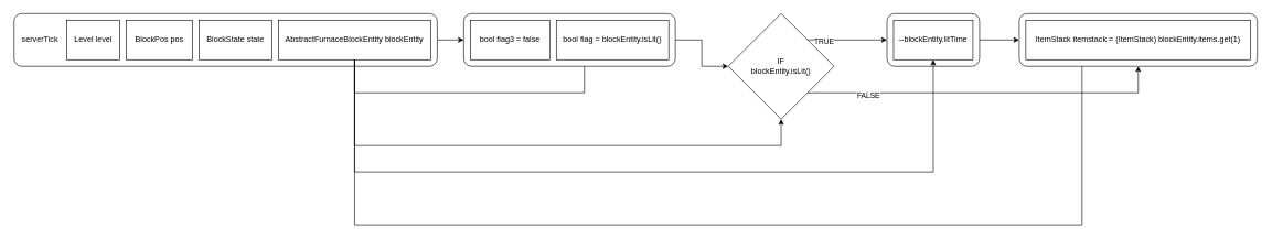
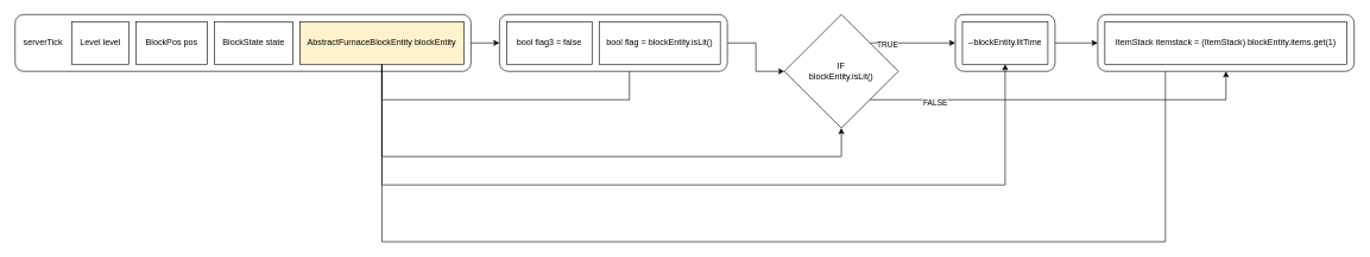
  <mxCell id="0" />
  <mxCell id="1" parent="0" />
  <mxCell id="2" style="edgeStyle=orthogonalEdgeStyle;rounded=0;orthogonalLoop=1;jettySize=auto;html=1;exitX=1;exitY=0.5;exitDx=0;exitDy=0;entryX=0;entryY=0.5;entryDx=0;entryDy=0;" edge="1" parent="1" target="13"><mxGeometry relative="1" as="geometry"><mxPoint x="700" y="60" as="sourcePoint" /></mxGeometry></mxCell>
  <mxCell id="3" style="edgeStyle=orthogonalEdgeStyle;rounded=0;orthogonalLoop=1;jettySize=auto;html=1;exitX=1;exitY=0.5;exitDx=0;exitDy=0;entryX=0;entryY=0.5;entryDx=0;entryDy=0;" edge="1" parent="1" source="4" target="13"><mxGeometry relative="1" as="geometry" /></mxCell>
  <mxCell id="4" value="&lt;div&gt;serverTick&lt;/div&gt;" style="rounded=1;whiteSpace=wrap;html=1;align=left;spacingLeft=10;" parent="1" vertex="1"><mxGeometry x="20" y="20" width="640" height="80" as="geometry" /></mxCell>
  <mxCell id="5" value="Level level" style="rounded=0;whiteSpace=wrap;html=1;" parent="1" vertex="1"><mxGeometry x="100" y="30" width="80" height="60" as="geometry" /></mxCell>
  <mxCell id="6" value="BlockPos pos" style="rounded=0;whiteSpace=wrap;html=1;" parent="1" vertex="1"><mxGeometry x="190" y="30" width="100" height="60" as="geometry" /></mxCell>
  <mxCell id="7" value="BlockState state" style="rounded=0;whiteSpace=wrap;html=1;" parent="1" vertex="1"><mxGeometry x="300" y="30" width="110" height="60" as="geometry" /></mxCell>
  <mxCell id="8" style="edgeStyle=orthogonalEdgeStyle;rounded=0;orthogonalLoop=1;jettySize=auto;html=1;exitX=0.5;exitY=1;exitDx=0;exitDy=0;entryX=0.5;entryY=1;entryDx=0;entryDy=0;" edge="1" parent="1" source="11" target="20"><mxGeometry relative="1" as="geometry"><Array as="points"><mxPoint x="535" y="220" /><mxPoint x="1180" y="220" /></Array></mxGeometry></mxCell>
  <mxCell id="9" style="edgeStyle=orthogonalEdgeStyle;rounded=0;orthogonalLoop=1;jettySize=auto;html=1;exitX=0.5;exitY=1;exitDx=0;exitDy=0;entryX=0.25;entryY=1;entryDx=0;entryDy=0;endArrow=diamond;" edge="1" parent="1" source="11" target="14"><mxGeometry relative="1" as="geometry"><Array as="points"><mxPoint x="535" y="140" /><mxPoint x="882" y="140" /></Array></mxGeometry></mxCell>
  <mxCell id="10" style="edgeStyle=orthogonalEdgeStyle;rounded=0;orthogonalLoop=1;jettySize=auto;html=1;exitX=0.5;exitY=1;exitDx=0;exitDy=0;entryX=0.25;entryY=1;entryDx=0;entryDy=0;" edge="1" parent="1" source="11" target="25"><mxGeometry relative="1" as="geometry"><mxPoint x="1220" y="450" as="targetPoint" /><Array as="points"><mxPoint x="535" y="340" /><mxPoint x="1635" y="340" /></Array></mxGeometry></mxCell>
- <mxCell id="11" value="AbstractFurnaceBlockEntity blockEntity" style="rounded=0;whiteSpace=wrap;html=1;" parent="1" vertex="1"><mxGeometry x="420" y="30" width="230" height="60" as="geometry" /></mxCell>
+ <mxCell id="11" value="AbstractFurnaceBlockEntity blockEntity" style="rounded=0;whiteSpace=wrap;html=1;fillColor=#fff2cc;" parent="1" vertex="1"><mxGeometry x="420" y="30" width="230" height="60" as="geometry" /></mxCell>
  <mxCell id="12" style="edgeStyle=orthogonalEdgeStyle;rounded=0;orthogonalLoop=1;jettySize=auto;html=1;exitX=1;exitY=0.5;exitDx=0;exitDy=0;entryX=0;entryY=0.5;entryDx=0;entryDy=0;" edge="1" parent="1" source="13" target="20"><mxGeometry relative="1" as="geometry" /></mxCell>
  <mxCell id="13" value="" style="rounded=1;whiteSpace=wrap;html=1;" parent="1" vertex="1"><mxGeometry x="700" y="20" width="320" height="80" as="geometry" /></mxCell>
  <mxCell id="14" value="bool flag = blockEntity.isLit()" style="rounded=0;whiteSpace=wrap;html=1;" parent="1" vertex="1"><mxGeometry x="840" y="30" width="170" height="60" as="geometry" /></mxCell>
  <mxCell id="15" value="bool flag3 = false" style="rounded=0;whiteSpace=wrap;html=1;" vertex="1" parent="1"><mxGeometry x="710" y="30" width="120" height="60" as="geometry" /></mxCell>
  <mxCell id="16" style="edgeStyle=orthogonalEdgeStyle;rounded=0;orthogonalLoop=1;jettySize=auto;html=1;exitX=1;exitY=0;exitDx=0;exitDy=0;" edge="1" parent="1" source="20"><mxGeometry relative="1" as="geometry"><mxPoint x="1340" y="60" as="targetPoint" /></mxGeometry></mxCell>
  <mxCell id="17" value="TRUE" style="edgeLabel;html=1;align=center;verticalAlign=middle;resizable=0;points=[];" vertex="1" connectable="0" parent="16"><mxGeometry x="-0.285" y="-3" relative="1" as="geometry"><mxPoint x="-19" y="-2" as="offset" /></mxGeometry></mxCell>
  <mxCell id="18" style="edgeStyle=orthogonalEdgeStyle;rounded=0;orthogonalLoop=1;jettySize=auto;html=1;exitX=1;exitY=1;exitDx=0;exitDy=0;entryX=0.5;entryY=1;entryDx=0;entryDy=0;" edge="1" parent="1" source="20" target="24"><mxGeometry relative="1" as="geometry"><mxPoint x="1370" y="180" as="targetPoint" /></mxGeometry></mxCell>
  <mxCell id="19" value="FALSE" style="edgeLabel;html=1;align=center;verticalAlign=middle;resizable=0;points=[];" vertex="1" connectable="0" parent="18"><mxGeometry x="-0.728" y="-3" relative="1" as="geometry"><mxPoint x="18" y="1" as="offset" /></mxGeometry></mxCell>
  <mxCell id="20" value="IF&lt;br&gt;blockEntity.isLit()" style="rhombus;whiteSpace=wrap;html=1;" vertex="1" parent="1"><mxGeometry x="1100" y="20" width="160" height="160" as="geometry" /></mxCell>
  <mxCell id="21" style="edgeStyle=orthogonalEdgeStyle;rounded=0;orthogonalLoop=1;jettySize=auto;html=1;exitX=1;exitY=0.5;exitDx=0;exitDy=0;entryX=0;entryY=0.5;entryDx=0;entryDy=0;" edge="1" parent="1" source="22" target="24"><mxGeometry relative="1" as="geometry" /></mxCell>
  <mxCell id="22" value="" style="rounded=1;whiteSpace=wrap;html=1;" vertex="1" parent="1"><mxGeometry x="1340" y="20" width="140" height="80" as="geometry" /></mxCell>
  <mxCell id="23" value="--blockEntity.litTime" style="rounded=0;whiteSpace=wrap;html=1;" vertex="1" parent="1"><mxGeometry x="1350" y="30" width="120" height="60" as="geometry" /></mxCell>
  <mxCell id="24" value="" style="rounded=1;whiteSpace=wrap;html=1;" vertex="1" parent="1"><mxGeometry x="1540" y="20" width="360" height="80" as="geometry" /></mxCell>
  <mxCell id="25" value="ItemStack itemstack = (ItemStack) blockEntity.items.get(1)" style="rounded=0;whiteSpace=wrap;html=1;" vertex="1" parent="1"><mxGeometry x="1550" y="30" width="340" height="60" as="geometry" /></mxCell>
  <mxCell id="26" style="edgeStyle=orthogonalEdgeStyle;rounded=0;orthogonalLoop=1;jettySize=auto;html=1;exitX=0.5;exitY=1;exitDx=0;exitDy=0;entryX=0.5;entryY=1;entryDx=0;entryDy=0;" edge="1" parent="1" source="11" target="23"><mxGeometry relative="1" as="geometry"><mxPoint x="1432.174" y="250" as="targetPoint" /><Array as="points"><mxPoint x="535" y="260" /><mxPoint x="1410" y="260" /></Array></mxGeometry></mxCell>
